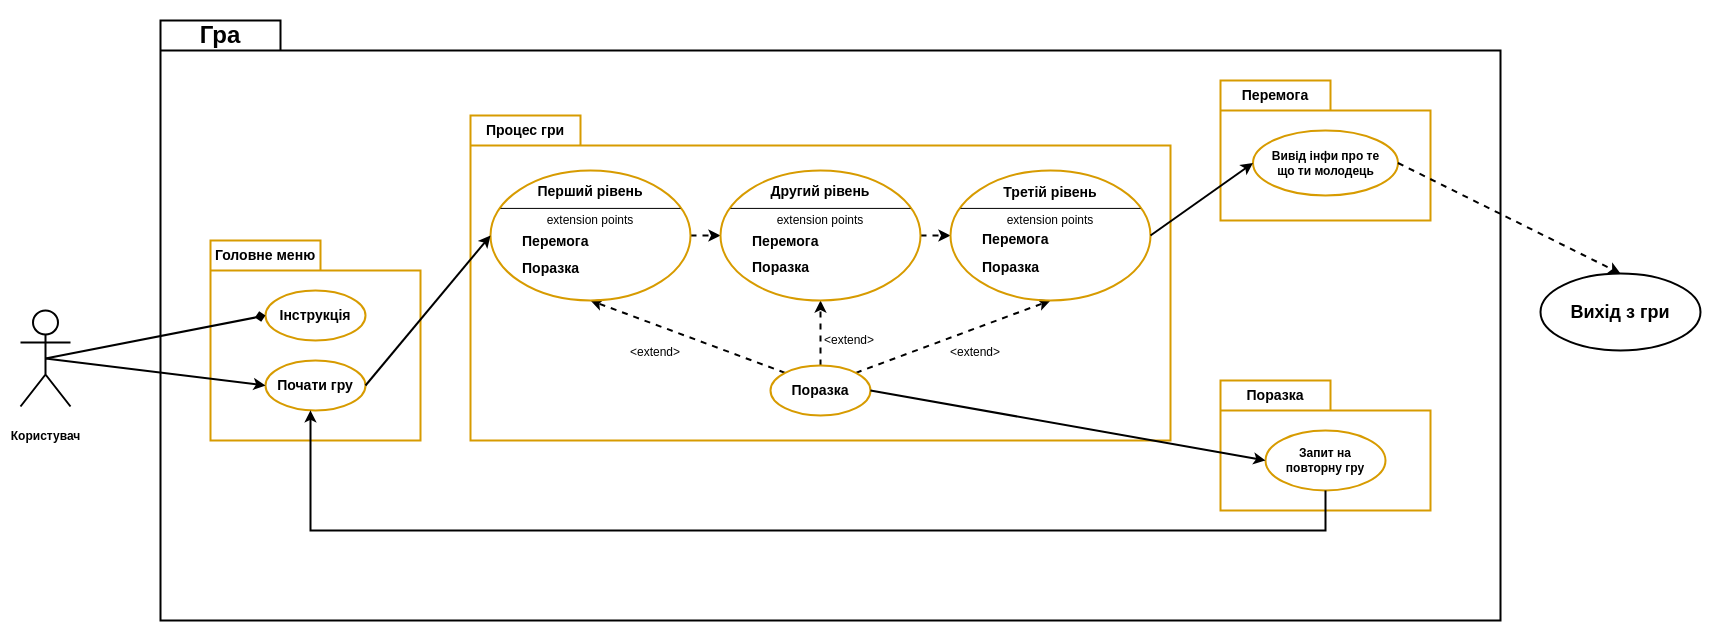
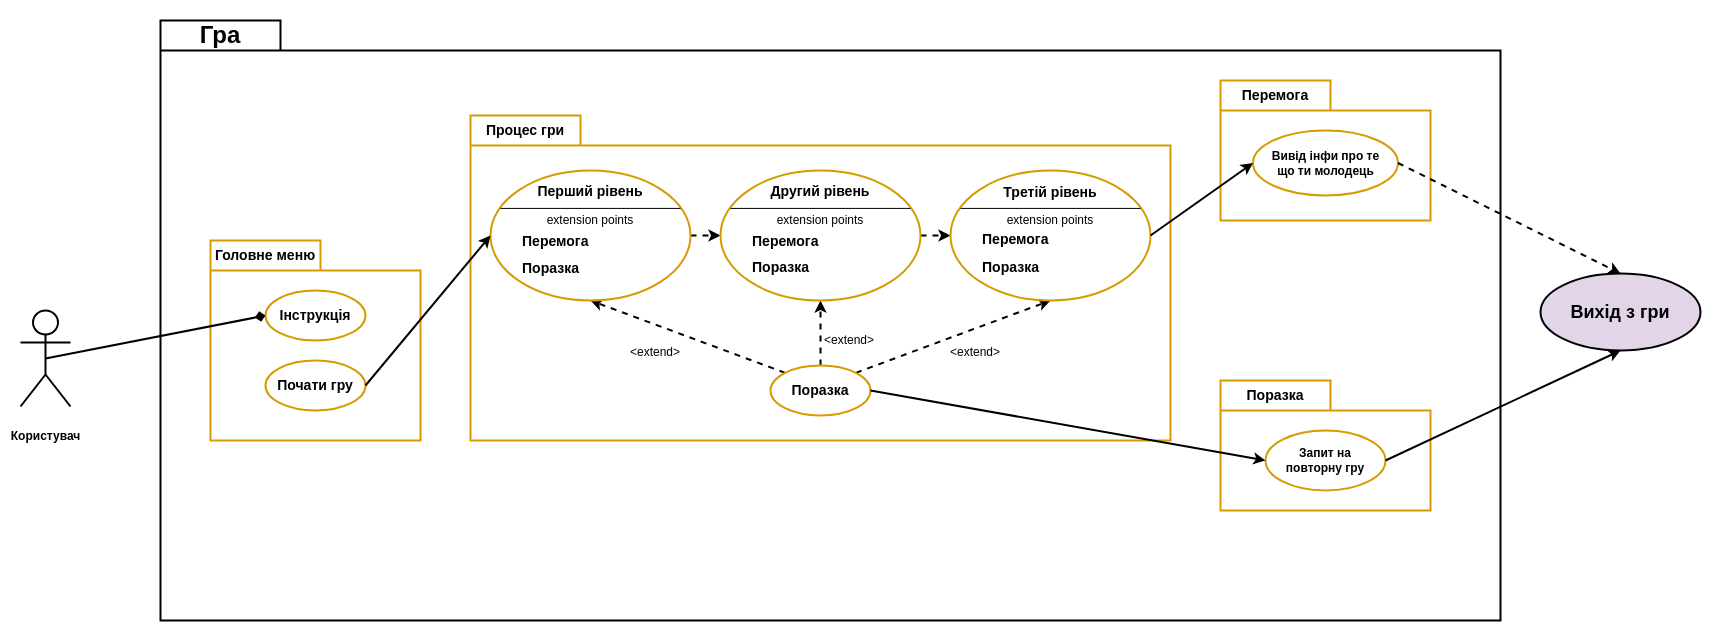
  <mxCell id="0" />
  <mxCell id="1" parent="0" />
  <mxCell id="2" value="&lt;h1&gt;Гра&lt;/h1&gt;" style="shape=folder;fontStyle=1;tabWidth=120;tabHeight=30;tabPosition=left;html=1;boundedLbl=1;labelInHeader=1;container=1;collapsible=0;recursiveResize=0;whiteSpace=wrap;strokeWidth=2;" vertex="1" parent="1"><mxGeometry x="160" y="20" width="1340" height="600" as="geometry" /></mxCell>
  <mxCell id="3" value="&lt;h3&gt;Головне меню&lt;/h3&gt;" style="shape=folder;fontStyle=1;tabWidth=110;tabHeight=30;tabPosition=left;html=1;boundedLbl=1;labelInHeader=1;container=1;collapsible=0;recursiveResize=0;whiteSpace=wrap;strokeWidth=2;fillColor=default;strokeColor=#d79b00;" vertex="1" parent="1"><mxGeometry x="210" y="240" width="210" height="200" as="geometry" /></mxCell>
  <mxCell id="4" value="&lt;h3&gt;Почати гру&lt;/h3&gt;" style="ellipse;whiteSpace=wrap;html=1;strokeWidth=2;fillColor=none;strokeColor=#d79b00;" vertex="1" parent="3"><mxGeometry x="55" y="120" width="100" height="50" as="geometry" /></mxCell>
  <mxCell id="5" value="&lt;h3&gt;Інструкція&lt;/h3&gt;" style="ellipse;whiteSpace=wrap;html=1;strokeWidth=2;fillColor=none;strokeColor=#d79b00;" vertex="1" parent="3"><mxGeometry x="55" y="50" width="100" height="50" as="geometry" /></mxCell>
- <mxCell id="6" style="rounded=0;orthogonalLoop=1;jettySize=auto;html=1;exitX=0.5;exitY=0.5;exitDx=0;exitDy=0;exitPerimeter=0;entryX=0;entryY=0.5;entryDx=0;entryDy=0;strokeWidth=2;" edge="1" parent="1" source="8" target="4"><mxGeometry relative="1" as="geometry" /></mxCell>
  <mxCell id="7" style="edgeStyle=orthogonalEdgeStyle;rounded=0;orthogonalLoop=1;jettySize=auto;html=1;exitX=0.5;exitY=0.5;exitDx=0;exitDy=0;exitPerimeter=0;" edge="1" parent="1" source="8"><mxGeometry relative="1" as="geometry"><mxPoint x="45" y="358" as="targetPoint" /></mxGeometry></mxCell>
  <mxCell id="8" value="&lt;h4&gt;Користувач&lt;/h4&gt;" style="shape=umlActor;verticalLabelPosition=bottom;verticalAlign=top;html=1;strokeWidth=2;" vertex="1" parent="1"><mxGeometry x="20" y="310" width="50" height="96" as="geometry" /></mxCell>
  <mxCell id="9" value="&lt;h3&gt;Процес гри&lt;/h3&gt;" style="shape=folder;fontStyle=1;tabWidth=110;tabHeight=30;tabPosition=left;html=1;boundedLbl=1;labelInHeader=1;container=1;collapsible=0;recursiveResize=0;whiteSpace=wrap;strokeWidth=2;fillColor=default;strokeColor=#d79b00;" vertex="1" parent="1"><mxGeometry x="470" y="115" width="700" height="325" as="geometry" /></mxCell>
  <mxCell id="10" style="rounded=0;orthogonalLoop=1;jettySize=auto;html=1;exitX=0;exitY=0;exitDx=0;exitDy=0;entryX=0.5;entryY=1;entryDx=0;entryDy=0;dashed=1;strokeWidth=2;" edge="1" parent="9" source="13" target="15"><mxGeometry relative="1" as="geometry"><mxPoint x="120" y="340" as="targetPoint" /></mxGeometry></mxCell>
  <mxCell id="11" style="edgeStyle=orthogonalEdgeStyle;rounded=0;orthogonalLoop=1;jettySize=auto;html=1;exitX=0.5;exitY=0;exitDx=0;exitDy=0;entryX=0.5;entryY=1;entryDx=0;entryDy=0;strokeWidth=2;dashed=1;" edge="1" parent="9" source="13" target="22"><mxGeometry relative="1" as="geometry"><mxPoint x="290" y="340" as="targetPoint" /></mxGeometry></mxCell>
  <mxCell id="12" style="rounded=0;orthogonalLoop=1;jettySize=auto;html=1;exitX=1;exitY=0;exitDx=0;exitDy=0;entryX=0.5;entryY=1;entryDx=0;entryDy=0;strokeWidth=2;dashed=1;" edge="1" parent="9" source="13" target="28"><mxGeometry relative="1" as="geometry"><mxPoint x="450" y="340" as="targetPoint" /></mxGeometry></mxCell>
  <mxCell id="13" value="&lt;h3&gt;Поразка&lt;/h3&gt;" style="ellipse;whiteSpace=wrap;html=1;strokeWidth=2;fillColor=none;strokeColor=#d79b00;" vertex="1" parent="9"><mxGeometry x="300" y="250" width="100" height="50" as="geometry" /></mxCell>
  <mxCell id="14" style="rounded=0;orthogonalLoop=1;jettySize=auto;html=1;exitX=1;exitY=0.5;exitDx=0;exitDy=0;entryX=0;entryY=0.5;entryDx=0;entryDy=0;dashed=1;strokeWidth=2;" edge="1" parent="9" source="15" target="22"><mxGeometry relative="1" as="geometry" /></mxCell>
  <mxCell id="15" value="" style="shape=ellipse;container=1;horizontal=1;horizontalStack=0;resizeParent=1;resizeParentMax=0;resizeLast=0;html=1;dashed=0;collapsible=0;fillColor=none;strokeColor=#d79b00;strokeWidth=2;" vertex="1" parent="9"><mxGeometry x="20" y="55" width="200" height="130" as="geometry" /></mxCell>
  <mxCell id="16" value="&lt;h3&gt;Перший рівень&lt;/h3&gt;" style="html=1;strokeColor=none;fillColor=none;align=center;verticalAlign=middle;rotatable=0;whiteSpace=wrap;" vertex="1" parent="15"><mxGeometry y="5" width="200" height="32.5" as="geometry" /></mxCell>
  <mxCell id="17" value="" style="line;strokeWidth=1;fillColor=none;rotatable=0;labelPosition=right;points=[];portConstraint=eastwest;dashed=0;resizeWidth=1;" vertex="1" parent="15"><mxGeometry x="10" y="32.5" width="180" height="10.833" as="geometry" /></mxCell>
  <mxCell id="18" value="extension points" style="text;html=1;align=center;verticalAlign=middle;rotatable=0;fillColor=none;strokeColor=none;whiteSpace=wrap;" vertex="1" parent="15"><mxGeometry y="43.336" width="200" height="12.378" as="geometry" /></mxCell>
  <mxCell id="19" value="&lt;h3&gt;Перемога&lt;/h3&gt;" style="text;html=1;align=left;verticalAlign=middle;rotatable=0;spacingLeft=25;fillColor=none;strokeColor=none;whiteSpace=wrap;strokeWidth=2;" vertex="1" parent="15"><mxGeometry x="5" y="57.714" width="190" height="26.316" as="geometry" /></mxCell>
  <mxCell id="20" value="&lt;h3&gt;Поразка&lt;/h3&gt;" style="text;html=1;align=left;verticalAlign=middle;rotatable=0;spacingLeft=25;fillColor=none;strokeColor=none;whiteSpace=wrap;" vertex="1" parent="15"><mxGeometry x="5" y="86.03" width="190" height="24.923" as="geometry" /></mxCell>
  <mxCell id="21" style="rounded=0;orthogonalLoop=1;jettySize=auto;html=1;exitX=1;exitY=0.5;exitDx=0;exitDy=0;entryX=0;entryY=0.5;entryDx=0;entryDy=0;dashed=1;strokeWidth=2;" edge="1" parent="9" source="22" target="28"><mxGeometry relative="1" as="geometry" /></mxCell>
  <mxCell id="22" value="" style="shape=ellipse;container=1;horizontal=1;horizontalStack=0;resizeParent=1;resizeParentMax=0;resizeLast=0;html=1;dashed=0;collapsible=0;fillColor=none;strokeColor=#d79b00;strokeWidth=2;" vertex="1" parent="9"><mxGeometry x="250" y="55" width="200" height="130" as="geometry" /></mxCell>
  <mxCell id="23" value="&lt;h3&gt;Другий рівень&lt;/h3&gt;" style="html=1;strokeColor=none;fillColor=none;align=center;verticalAlign=middle;rotatable=0;whiteSpace=wrap;" vertex="1" parent="22"><mxGeometry y="5" width="200" height="32.5" as="geometry" /></mxCell>
  <mxCell id="24" value="" style="line;strokeWidth=1;fillColor=none;rotatable=0;labelPosition=right;points=[];portConstraint=eastwest;dashed=0;resizeWidth=1;" vertex="1" parent="22"><mxGeometry x="10" y="32.5" width="180" height="10.833" as="geometry" /></mxCell>
  <mxCell id="25" value="extension points" style="text;html=1;align=center;verticalAlign=middle;rotatable=0;fillColor=none;strokeColor=none;whiteSpace=wrap;" vertex="1" parent="22"><mxGeometry y="43.336" width="200" height="12.378" as="geometry" /></mxCell>
  <mxCell id="26" value="&lt;h3&gt;Перемога&lt;/h3&gt;" style="text;html=1;align=left;verticalAlign=middle;rotatable=0;spacingLeft=25;fillColor=none;strokeColor=none;whiteSpace=wrap;" vertex="1" parent="22"><mxGeometry x="5" y="57.714" width="190" height="26.316" as="geometry" /></mxCell>
  <mxCell id="27" value="&lt;h3&gt;Поразка&lt;/h3&gt;" style="text;html=1;align=left;verticalAlign=middle;rotatable=0;spacingLeft=25;fillColor=none;strokeColor=none;whiteSpace=wrap;" vertex="1" parent="22"><mxGeometry x="5" y="85.03" width="190" height="24.923" as="geometry" /></mxCell>
  <mxCell id="28" value="" style="shape=ellipse;container=1;horizontal=1;horizontalStack=0;resizeParent=1;resizeParentMax=0;resizeLast=0;html=1;dashed=0;collapsible=0;fillColor=none;strokeColor=#d79b00;strokeWidth=2;" vertex="1" parent="9"><mxGeometry x="480" y="55" width="200" height="130" as="geometry" /></mxCell>
  <mxCell id="29" value="&lt;h3&gt;Третій рівень&lt;/h3&gt;" style="html=1;strokeColor=none;fillColor=none;align=center;verticalAlign=middle;rotatable=0;whiteSpace=wrap;" vertex="1" parent="28"><mxGeometry y="6" width="200" height="32.5" as="geometry" /></mxCell>
  <mxCell id="30" value="" style="line;strokeWidth=1;fillColor=none;rotatable=0;labelPosition=right;points=[];portConstraint=eastwest;dashed=0;resizeWidth=1;" vertex="1" parent="28"><mxGeometry x="10" y="32.5" width="180" height="10.833" as="geometry" /></mxCell>
  <mxCell id="31" value="extension points" style="text;html=1;align=center;verticalAlign=middle;rotatable=0;fillColor=none;strokeColor=none;whiteSpace=wrap;" vertex="1" parent="28"><mxGeometry y="43.336" width="200" height="12.378" as="geometry" /></mxCell>
  <mxCell id="32" value="&lt;h3&gt;Перемога&lt;/h3&gt;" style="text;html=1;align=left;verticalAlign=middle;rotatable=0;spacingLeft=25;fillColor=none;strokeColor=none;whiteSpace=wrap;" vertex="1" parent="28"><mxGeometry x="5" y="55.714" width="190" height="26.316" as="geometry" /></mxCell>
  <mxCell id="33" value="&lt;h3&gt;Поразка&lt;/h3&gt;" style="text;html=1;align=left;verticalAlign=middle;rotatable=0;spacingLeft=25;fillColor=none;strokeColor=none;whiteSpace=wrap;" vertex="1" parent="28"><mxGeometry x="5" y="85.03" width="190" height="24.923" as="geometry" /></mxCell>
  <mxCell id="34" value="&amp;lt;extend&amp;gt;" style="text;html=1;align=center;verticalAlign=middle;whiteSpace=wrap;rounded=0;strokeWidth=2;" vertex="1" parent="9"><mxGeometry x="160" y="224" width="50" height="25" as="geometry" /></mxCell>
  <mxCell id="35" value="&lt;h3&gt;Перемога&lt;/h3&gt;" style="shape=folder;fontStyle=1;tabWidth=110;tabHeight=30;tabPosition=left;html=1;boundedLbl=1;labelInHeader=1;container=1;collapsible=0;recursiveResize=0;whiteSpace=wrap;strokeWidth=2;fillColor=default;strokeColor=#d79b00;" vertex="1" parent="1"><mxGeometry x="1220" y="80" width="210" height="140" as="geometry" /></mxCell>
  <mxCell id="36" value="&lt;h4&gt;Вивід інфи про те що ти молодець&lt;/h4&gt;" style="ellipse;whiteSpace=wrap;html=1;strokeWidth=2;spacing=11;fillColor=none;strokeColor=#d79b00;" vertex="1" parent="35"><mxGeometry x="32.5" y="50" width="145" height="65" as="geometry" /></mxCell>
  <mxCell id="37" value="&lt;h3&gt;Поразка&lt;/h3&gt;" style="shape=folder;fontStyle=1;tabWidth=110;tabHeight=30;tabPosition=left;html=1;boundedLbl=1;labelInHeader=1;container=1;collapsible=0;recursiveResize=0;whiteSpace=wrap;strokeWidth=2;fillColor=default;strokeColor=#d79b00;" vertex="1" parent="1"><mxGeometry x="1220" y="380" width="210" height="130" as="geometry" /></mxCell>
  <mxCell id="38" value="&lt;h4&gt;Запит на повторну гру&lt;/h4&gt;" style="ellipse;whiteSpace=wrap;html=1;spacing=8;spacingTop=0;strokeWidth=2;fillColor=none;strokeColor=#d79b00;" vertex="1" parent="37"><mxGeometry x="45" y="50" width="120" height="60" as="geometry" /></mxCell>
  <mxCell id="39" style="rounded=0;orthogonalLoop=1;jettySize=auto;html=1;exitX=1;exitY=0.5;exitDx=0;exitDy=0;entryX=0;entryY=0.5;entryDx=0;entryDy=0;strokeWidth=2;" edge="1" parent="1" source="13" target="38"><mxGeometry relative="1" as="geometry" /></mxCell>
- <mxCell id="40" value="&lt;h2&gt;Вихід з гри&lt;/h2&gt;" style="ellipse;whiteSpace=wrap;html=1;strokeWidth=2;" vertex="1" parent="1"><mxGeometry x="1540" y="273" width="160" height="77" as="geometry" /></mxCell>
- <mxCell id="41" style="edgeStyle=orthogonalEdgeStyle;rounded=0;orthogonalLoop=1;jettySize=auto;html=1;exitX=0.5;exitY=1;exitDx=0;exitDy=0;strokeWidth=2;" edge="1" parent="1" source="38" target="4"><mxGeometry relative="1" as="geometry"><Array as="points"><mxPoint x="1325" y="530" /><mxPoint x="310" y="530" /></Array></mxGeometry></mxCell>
+ <mxCell id="40" value="&lt;h2&gt;Вихід з гри&lt;/h2&gt;" style="ellipse;whiteSpace=wrap;html=1;strokeWidth=2;fillColor=#e1d5e7;" vertex="1" parent="1"><mxGeometry x="1540" y="273" width="160" height="77" as="geometry" /></mxCell>
+ <mxCell id="42" style="rounded=0;orthogonalLoop=1;jettySize=auto;html=1;exitX=1;exitY=0.5;exitDx=0;exitDy=0;entryX=0.5;entryY=1;entryDx=0;entryDy=0;strokeWidth=2;" edge="1" parent="1" source="38" target="40"><mxGeometry relative="1" as="geometry" /></mxCell>
  <mxCell id="43" style="rounded=0;orthogonalLoop=1;jettySize=auto;html=1;exitX=1;exitY=0.5;exitDx=0;exitDy=0;entryX=0.5;entryY=0;entryDx=0;entryDy=0;strokeWidth=2;dashed=1;" edge="1" parent="1" source="36" target="40"><mxGeometry relative="1" as="geometry" /></mxCell>
  <mxCell id="44" style="edgeStyle=orthogonalEdgeStyle;rounded=0;orthogonalLoop=1;jettySize=auto;html=1;exitX=0.5;exitY=1;exitDx=0;exitDy=0;exitPerimeter=0;" edge="1" parent="1" source="9" target="9"><mxGeometry relative="1" as="geometry" /></mxCell>
  <mxCell id="45" value="&amp;lt;extend&amp;gt;" style="text;html=1;align=center;verticalAlign=middle;whiteSpace=wrap;rounded=0;strokeWidth=2;" vertex="1" parent="1"><mxGeometry x="824" y="327" width="50" height="25" as="geometry" /></mxCell>
  <mxCell id="46" value="&amp;lt;extend&amp;gt;" style="text;html=1;align=center;verticalAlign=middle;whiteSpace=wrap;rounded=0;strokeWidth=2;" vertex="1" parent="1"><mxGeometry x="950" y="339" width="50" height="25" as="geometry" /></mxCell>
  <mxCell id="47" style="rounded=0;orthogonalLoop=1;jettySize=auto;html=1;exitX=1;exitY=0.5;exitDx=0;exitDy=0;entryX=0;entryY=0.5;entryDx=0;entryDy=0;strokeWidth=2;" edge="1" parent="1" source="28" target="36"><mxGeometry relative="1" as="geometry" /></mxCell>
  <mxCell id="48" style="rounded=0;orthogonalLoop=1;jettySize=auto;html=1;exitX=1;exitY=0.5;exitDx=0;exitDy=0;entryX=0;entryY=0.5;entryDx=0;entryDy=0;strokeWidth=2;" edge="1" parent="1" source="4" target="15"><mxGeometry relative="1" as="geometry" /></mxCell>
  <mxCell id="49" style="rounded=0;orthogonalLoop=1;jettySize=auto;html=1;exitX=0.5;exitY=0.5;exitDx=0;exitDy=0;exitPerimeter=0;entryX=0;entryY=0.5;entryDx=0;entryDy=0;strokeWidth=2;endArrow=diamond;" edge="1" parent="1" source="8" target="5"><mxGeometry relative="1" as="geometry" /></mxCell>
